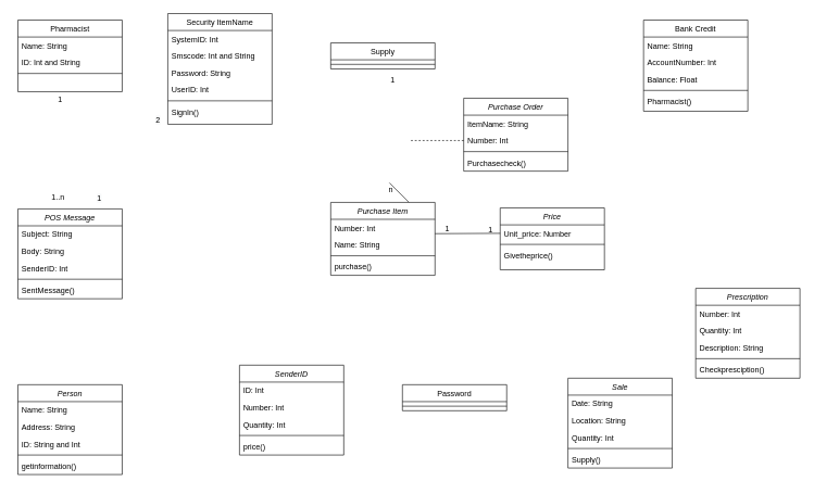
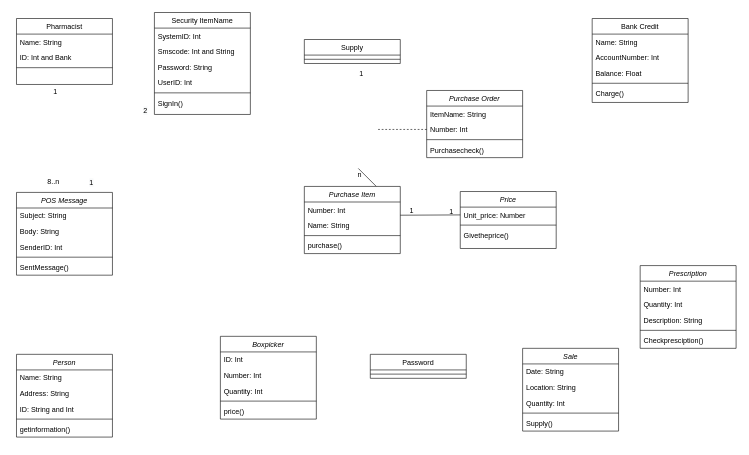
  <mxCell id="0" />
  <mxCell id="1" parent="0" />
  <mxCell id="2" value="Person" style="swimlane;fontStyle=2;align=center;verticalAlign=top;childLayout=stackLayout;horizontal=1;startSize=26;horizontalStack=0;resizeParent=1;resizeLast=0;collapsible=1;marginBottom=0;rounded=0;shadow=0;strokeWidth=1;" parent="1" vertex="1"><mxGeometry x="20" y="590" width="160" height="138" as="geometry"><mxRectangle x="230" y="140" width="160" height="26" as="alternateBounds" /></mxGeometry></mxCell>
  <mxCell id="3" value="Name: String" style="text;align=left;verticalAlign=top;spacingLeft=4;spacingRight=4;overflow=hidden;rotatable=0;points=[[0,0.5],[1,0.5]];portConstraint=eastwest;" parent="2" vertex="1"><mxGeometry y="26" width="160" height="26" as="geometry" /></mxCell>
  <mxCell id="4" value="Address: String" style="text;align=left;verticalAlign=top;spacingLeft=4;spacingRight=4;overflow=hidden;rotatable=0;points=[[0,0.5],[1,0.5]];portConstraint=eastwest;rounded=0;shadow=0;html=0;" parent="2" vertex="1"><mxGeometry y="52" width="160" height="26" as="geometry" /></mxCell>
  <mxCell id="5" value="ID: String and Int" style="text;align=left;verticalAlign=top;spacingLeft=4;spacingRight=4;overflow=hidden;rotatable=0;points=[[0,0.5],[1,0.5]];portConstraint=eastwest;rounded=0;shadow=0;html=0;" parent="2" vertex="1"><mxGeometry y="78" width="160" height="26" as="geometry" /></mxCell>
  <mxCell id="6" value="" style="line;html=1;strokeWidth=1;align=left;verticalAlign=middle;spacingTop=-1;spacingLeft=3;spacingRight=3;rotatable=0;labelPosition=right;points=[];portConstraint=eastwest;" parent="2" vertex="1"><mxGeometry y="104" width="160" height="8" as="geometry" /></mxCell>
  <mxCell id="7" value="getinformation()" style="text;align=left;verticalAlign=top;spacingLeft=4;spacingRight=4;overflow=hidden;rotatable=0;points=[[0,0.5],[1,0.5]];portConstraint=eastwest;" parent="2" vertex="1"><mxGeometry y="112" width="160" height="26" as="geometry" /></mxCell>
  <mxCell id="8" value="Pharmacist" style="swimlane;fontStyle=0;align=center;verticalAlign=top;childLayout=stackLayout;horizontal=1;startSize=26;horizontalStack=0;resizeParent=1;resizeLast=0;collapsible=1;marginBottom=0;rounded=0;shadow=0;strokeWidth=1;" parent="1" vertex="1"><mxGeometry x="20" y="30" width="160" height="110" as="geometry"><mxRectangle x="130" y="380" width="160" height="26" as="alternateBounds" /></mxGeometry></mxCell>
  <mxCell id="9" value="Name: String" style="text;align=left;verticalAlign=top;spacingLeft=4;spacingRight=4;overflow=hidden;rotatable=0;points=[[0,0.5],[1,0.5]];portConstraint=eastwest;" parent="8" vertex="1"><mxGeometry y="26" width="160" height="26" as="geometry" /></mxCell>
- <mxCell id="10" value="ID: Int and String" style="text;align=left;verticalAlign=top;spacingLeft=4;spacingRight=4;overflow=hidden;rotatable=0;points=[[0,0.5],[1,0.5]];portConstraint=eastwest;rounded=0;shadow=0;html=0;" parent="8" vertex="1"><mxGeometry y="52" width="160" height="26" as="geometry" /></mxCell>
+ <mxCell id="10" value="ID: Int and Bank" style="text;align=left;verticalAlign=top;spacingLeft=4;spacingRight=4;overflow=hidden;rotatable=0;points=[[0,0.5],[1,0.5]];portConstraint=eastwest;rounded=0;shadow=0;html=0;" parent="8" vertex="1"><mxGeometry y="52" width="160" height="26" as="geometry" /></mxCell>
  <mxCell id="11" value="" style="line;html=1;strokeWidth=1;align=left;verticalAlign=middle;spacingTop=-1;spacingLeft=3;spacingRight=3;rotatable=0;labelPosition=right;points=[];portConstraint=eastwest;" parent="8" vertex="1"><mxGeometry y="78" width="160" height="8" as="geometry" /></mxCell>
  <mxCell id="12" value="Supply" style="swimlane;fontStyle=0;align=center;verticalAlign=top;childLayout=stackLayout;horizontal=1;startSize=26;horizontalStack=0;resizeParent=1;resizeLast=0;collapsible=1;marginBottom=0;rounded=0;shadow=0;strokeWidth=1;" parent="1" vertex="1"><mxGeometry x="500" y="65" width="160" height="40" as="geometry"><mxRectangle x="340" y="380" width="170" height="26" as="alternateBounds" /></mxGeometry></mxCell>
  <mxCell id="13" value="" style="line;html=1;strokeWidth=1;align=left;verticalAlign=middle;spacingTop=-1;spacingLeft=3;spacingRight=3;rotatable=0;labelPosition=right;points=[];portConstraint=eastwest;" parent="12" vertex="1"><mxGeometry y="26" width="160" height="14" as="geometry" /></mxCell>
  <mxCell id="14" value="Security ItemName" style="swimlane;fontStyle=0;align=center;verticalAlign=top;childLayout=stackLayout;horizontal=1;startSize=26;horizontalStack=0;resizeParent=1;resizeLast=0;collapsible=1;marginBottom=0;rounded=0;shadow=0;strokeWidth=1;" parent="1" vertex="1"><mxGeometry x="250" y="20" width="160" height="170" as="geometry"><mxRectangle x="550" y="140" width="160" height="26" as="alternateBounds" /></mxGeometry></mxCell>
  <mxCell id="15" value="SystemID: Int" style="text;align=left;verticalAlign=top;spacingLeft=4;spacingRight=4;overflow=hidden;rotatable=0;points=[[0,0.5],[1,0.5]];portConstraint=eastwest;" parent="14" vertex="1"><mxGeometry y="26" width="160" height="26" as="geometry" /></mxCell>
  <mxCell id="16" value="Smscode: Int and String" style="text;align=left;verticalAlign=top;spacingLeft=4;spacingRight=4;overflow=hidden;rotatable=0;points=[[0,0.5],[1,0.5]];portConstraint=eastwest;rounded=0;shadow=0;html=0;" parent="14" vertex="1"><mxGeometry y="52" width="160" height="26" as="geometry" /></mxCell>
  <mxCell id="17" value="Password: String" style="text;align=left;verticalAlign=top;spacingLeft=4;spacingRight=4;overflow=hidden;rotatable=0;points=[[0,0.5],[1,0.5]];portConstraint=eastwest;rounded=0;shadow=0;html=0;" parent="14" vertex="1"><mxGeometry y="78" width="160" height="26" as="geometry" /></mxCell>
  <mxCell id="18" value="UserID: Int" style="text;align=left;verticalAlign=top;spacingLeft=4;spacingRight=4;overflow=hidden;rotatable=0;points=[[0,0.5],[1,0.5]];portConstraint=eastwest;rounded=0;shadow=0;html=0;" parent="14" vertex="1"><mxGeometry y="104" width="160" height="26" as="geometry" /></mxCell>
  <mxCell id="19" value="" style="line;html=1;strokeWidth=1;align=left;verticalAlign=middle;spacingTop=-1;spacingLeft=3;spacingRight=3;rotatable=0;labelPosition=right;points=[];portConstraint=eastwest;" parent="14" vertex="1"><mxGeometry y="130" width="160" height="8" as="geometry" /></mxCell>
  <mxCell id="20" value="SignIn()" style="text;align=left;verticalAlign=top;spacingLeft=4;spacingRight=4;overflow=hidden;rotatable=0;points=[[0,0.5],[1,0.5]];portConstraint=eastwest;" parent="14" vertex="1"><mxGeometry y="138" width="160" height="26" as="geometry" /></mxCell>
  <mxCell id="21" value="Purchase Order" style="swimlane;fontStyle=2;align=center;verticalAlign=top;childLayout=stackLayout;horizontal=1;startSize=26;horizontalStack=0;resizeParent=1;resizeLast=0;collapsible=1;marginBottom=0;rounded=0;shadow=0;strokeWidth=1;" vertex="1" parent="1"><mxGeometry x="704" y="150" width="160" height="112" as="geometry"><mxRectangle x="230" y="140" width="160" height="26" as="alternateBounds" /></mxGeometry></mxCell>
  <mxCell id="22" value="ItemName: String" style="text;align=left;verticalAlign=top;spacingLeft=4;spacingRight=4;overflow=hidden;rotatable=0;points=[[0,0.5],[1,0.5]];portConstraint=eastwest;" vertex="1" parent="21"><mxGeometry y="26" width="160" height="26" as="geometry" /></mxCell>
  <mxCell id="23" value="Number: Int" style="text;align=left;verticalAlign=top;spacingLeft=4;spacingRight=4;overflow=hidden;rotatable=0;points=[[0,0.5],[1,0.5]];portConstraint=eastwest;rounded=0;shadow=0;html=0;" vertex="1" parent="21"><mxGeometry y="52" width="160" height="26" as="geometry" /></mxCell>
  <mxCell id="24" value="" style="line;html=1;strokeWidth=1;align=left;verticalAlign=middle;spacingTop=-1;spacingLeft=3;spacingRight=3;rotatable=0;labelPosition=right;points=[];portConstraint=eastwest;" vertex="1" parent="21"><mxGeometry y="78" width="160" height="8" as="geometry" /></mxCell>
  <mxCell id="25" value="Purchasecheck()" style="text;align=left;verticalAlign=top;spacingLeft=4;spacingRight=4;overflow=hidden;rotatable=0;points=[[0,0.5],[1,0.5]];portConstraint=eastwest;" vertex="1" parent="21"><mxGeometry y="86" width="160" height="26" as="geometry" /></mxCell>
- <mxCell id="26" value="SenderID" style="swimlane;fontStyle=2;align=center;verticalAlign=top;childLayout=stackLayout;horizontal=1;startSize=26;horizontalStack=0;resizeParent=1;resizeLast=0;collapsible=1;marginBottom=0;rounded=0;shadow=0;strokeWidth=1;" vertex="1" parent="1"><mxGeometry x="360" y="560" width="160" height="138" as="geometry"><mxRectangle x="230" y="140" width="160" height="26" as="alternateBounds" /></mxGeometry></mxCell>
+ <mxCell id="26" value="Boxpicker" style="swimlane;fontStyle=2;align=center;verticalAlign=top;childLayout=stackLayout;horizontal=1;startSize=26;horizontalStack=0;resizeParent=1;resizeLast=0;collapsible=1;marginBottom=0;rounded=0;shadow=0;strokeWidth=1;" vertex="1" parent="1"><mxGeometry x="360" y="560" width="160" height="138" as="geometry"><mxRectangle x="230" y="140" width="160" height="26" as="alternateBounds" /></mxGeometry></mxCell>
  <mxCell id="27" value="ID: Int" style="text;align=left;verticalAlign=top;spacingLeft=4;spacingRight=4;overflow=hidden;rotatable=0;points=[[0,0.5],[1,0.5]];portConstraint=eastwest;" vertex="1" parent="26"><mxGeometry y="26" width="160" height="26" as="geometry" /></mxCell>
  <mxCell id="28" value="Number: Int" style="text;align=left;verticalAlign=top;spacingLeft=4;spacingRight=4;overflow=hidden;rotatable=0;points=[[0,0.5],[1,0.5]];portConstraint=eastwest;rounded=0;shadow=0;html=0;" vertex="1" parent="26"><mxGeometry y="52" width="160" height="26" as="geometry" /></mxCell>
  <mxCell id="29" value="Quantity: Int" style="text;align=left;verticalAlign=top;spacingLeft=4;spacingRight=4;overflow=hidden;rotatable=0;points=[[0,0.5],[1,0.5]];portConstraint=eastwest;rounded=0;shadow=0;html=0;" vertex="1" parent="26"><mxGeometry y="78" width="160" height="26" as="geometry" /></mxCell>
  <mxCell id="30" value="" style="line;html=1;strokeWidth=1;align=left;verticalAlign=middle;spacingTop=-1;spacingLeft=3;spacingRight=3;rotatable=0;labelPosition=right;points=[];portConstraint=eastwest;" vertex="1" parent="26"><mxGeometry y="104" width="160" height="8" as="geometry" /></mxCell>
  <mxCell id="31" value="price()" style="text;align=left;verticalAlign=top;spacingLeft=4;spacingRight=4;overflow=hidden;rotatable=0;points=[[0,0.5],[1,0.5]];portConstraint=eastwest;" vertex="1" parent="26"><mxGeometry y="112" width="160" height="26" as="geometry" /></mxCell>
  <mxCell id="32" value="Price" style="swimlane;fontStyle=2;align=center;verticalAlign=top;childLayout=stackLayout;horizontal=1;startSize=26;horizontalStack=0;resizeParent=1;resizeLast=0;collapsible=1;marginBottom=0;rounded=0;shadow=0;strokeWidth=1;" vertex="1" parent="1"><mxGeometry x="760" y="318.5" width="160" height="95" as="geometry"><mxRectangle x="230" y="140" width="160" height="26" as="alternateBounds" /></mxGeometry></mxCell>
  <mxCell id="33" value="Unit_price: Number" style="text;align=left;verticalAlign=top;spacingLeft=4;spacingRight=4;overflow=hidden;rotatable=0;points=[[0,0.5],[1,0.5]];portConstraint=eastwest;" vertex="1" parent="32"><mxGeometry y="26" width="160" height="26" as="geometry" /></mxCell>
  <mxCell id="34" value="" style="line;html=1;strokeWidth=1;align=left;verticalAlign=middle;spacingTop=-1;spacingLeft=3;spacingRight=3;rotatable=0;labelPosition=right;points=[];portConstraint=eastwest;" vertex="1" parent="32"><mxGeometry y="52" width="160" height="8" as="geometry" /></mxCell>
  <mxCell id="35" value="Givetheprice()" style="text;align=left;verticalAlign=top;spacingLeft=4;spacingRight=4;overflow=hidden;rotatable=0;points=[[0,0.5],[1,0.5]];portConstraint=eastwest;" vertex="1" parent="32"><mxGeometry y="60" width="160" height="26" as="geometry" /></mxCell>
  <mxCell id="36" value="Prescription" style="swimlane;fontStyle=2;align=center;verticalAlign=top;childLayout=stackLayout;horizontal=1;startSize=26;horizontalStack=0;resizeParent=1;resizeLast=0;collapsible=1;marginBottom=0;rounded=0;shadow=0;strokeWidth=1;" vertex="1" parent="1"><mxGeometry x="1060" y="442" width="160" height="138" as="geometry"><mxRectangle x="230" y="140" width="160" height="26" as="alternateBounds" /></mxGeometry></mxCell>
  <mxCell id="37" value="Number: Int" style="text;align=left;verticalAlign=top;spacingLeft=4;spacingRight=4;overflow=hidden;rotatable=0;points=[[0,0.5],[1,0.5]];portConstraint=eastwest;" vertex="1" parent="36"><mxGeometry y="26" width="160" height="26" as="geometry" /></mxCell>
  <mxCell id="38" value="Quantity: Int" style="text;align=left;verticalAlign=top;spacingLeft=4;spacingRight=4;overflow=hidden;rotatable=0;points=[[0,0.5],[1,0.5]];portConstraint=eastwest;rounded=0;shadow=0;html=0;" vertex="1" parent="36"><mxGeometry y="52" width="160" height="26" as="geometry" /></mxCell>
  <mxCell id="39" value="Description: String" style="text;align=left;verticalAlign=top;spacingLeft=4;spacingRight=4;overflow=hidden;rotatable=0;points=[[0,0.5],[1,0.5]];portConstraint=eastwest;rounded=0;shadow=0;html=0;" vertex="1" parent="36"><mxGeometry y="78" width="160" height="26" as="geometry" /></mxCell>
  <mxCell id="40" value="" style="line;html=1;strokeWidth=1;align=left;verticalAlign=middle;spacingTop=-1;spacingLeft=3;spacingRight=3;rotatable=0;labelPosition=right;points=[];portConstraint=eastwest;" vertex="1" parent="36"><mxGeometry y="104" width="160" height="8" as="geometry" /></mxCell>
  <mxCell id="41" value="Checkpresciption()" style="text;align=left;verticalAlign=top;spacingLeft=4;spacingRight=4;overflow=hidden;rotatable=0;points=[[0,0.5],[1,0.5]];portConstraint=eastwest;" vertex="1" parent="36"><mxGeometry y="112" width="160" height="26" as="geometry" /></mxCell>
  <mxCell id="42" style="edgeStyle=orthogonalEdgeStyle;rounded=0;orthogonalLoop=1;jettySize=auto;html=1;exitX=0.25;exitY=0;exitDx=0;exitDy=0;entryX=0.251;entryY=0.962;entryDx=0;entryDy=0;entryPerimeter=0;strokeColor=none;startArrow=none;" edge="1" parent="1" target="7"><mxGeometry relative="1" as="geometry"><mxPoint x="82.5" y="158" as="sourcePoint" /></mxGeometry></mxCell>
  <mxCell id="43" value="POS Message" style="swimlane;fontStyle=2;align=center;verticalAlign=top;childLayout=stackLayout;horizontal=1;startSize=26;horizontalStack=0;resizeParent=1;resizeLast=0;collapsible=1;marginBottom=0;rounded=0;shadow=0;strokeWidth=1;" vertex="1" parent="1"><mxGeometry x="20" y="320" width="160" height="138" as="geometry"><mxRectangle x="230" y="140" width="160" height="26" as="alternateBounds" /></mxGeometry></mxCell>
  <mxCell id="44" value="Subject: String" style="text;align=left;verticalAlign=top;spacingLeft=4;spacingRight=4;overflow=hidden;rotatable=0;points=[[0,0.5],[1,0.5]];portConstraint=eastwest;" vertex="1" parent="43"><mxGeometry y="26" width="160" height="26" as="geometry" /></mxCell>
  <mxCell id="45" value="Body: String" style="text;align=left;verticalAlign=top;spacingLeft=4;spacingRight=4;overflow=hidden;rotatable=0;points=[[0,0.5],[1,0.5]];portConstraint=eastwest;rounded=0;shadow=0;html=0;" vertex="1" parent="43"><mxGeometry y="52" width="160" height="26" as="geometry" /></mxCell>
  <mxCell id="46" value="SenderID: Int" style="text;align=left;verticalAlign=top;spacingLeft=4;spacingRight=4;overflow=hidden;rotatable=0;points=[[0,0.5],[1,0.5]];portConstraint=eastwest;rounded=0;shadow=0;html=0;" vertex="1" parent="43"><mxGeometry y="78" width="160" height="26" as="geometry" /></mxCell>
  <mxCell id="47" value="" style="line;html=1;strokeWidth=1;align=left;verticalAlign=middle;spacingTop=-1;spacingLeft=3;spacingRight=3;rotatable=0;labelPosition=right;points=[];portConstraint=eastwest;" vertex="1" parent="43"><mxGeometry y="104" width="160" height="8" as="geometry" /></mxCell>
  <mxCell id="48" value="SentMessage()" style="text;align=left;verticalAlign=top;spacingLeft=4;spacingRight=4;overflow=hidden;rotatable=0;points=[[0,0.5],[1,0.5]];portConstraint=eastwest;" vertex="1" parent="43"><mxGeometry y="112" width="160" height="26" as="geometry" /></mxCell>
  <mxCell id="49" style="edgeStyle=none;rounded=0;orthogonalLoop=1;jettySize=auto;html=1;exitX=0.75;exitY=0;exitDx=0;exitDy=0;endArrow=none;endFill=0;" edge="1" parent="1" source="50" target="76"><mxGeometry relative="1" as="geometry" /></mxCell>
  <mxCell id="50" value="Purchase Item" style="swimlane;fontStyle=2;align=center;verticalAlign=top;childLayout=stackLayout;horizontal=1;startSize=26;horizontalStack=0;resizeParent=1;resizeLast=0;collapsible=1;marginBottom=0;rounded=0;shadow=0;strokeWidth=1;" vertex="1" parent="1"><mxGeometry x="500" y="310" width="160" height="112" as="geometry"><mxRectangle x="230" y="140" width="160" height="26" as="alternateBounds" /></mxGeometry></mxCell>
  <mxCell id="51" value="Number: Int" style="text;align=left;verticalAlign=top;spacingLeft=4;spacingRight=4;overflow=hidden;rotatable=0;points=[[0,0.5],[1,0.5]];portConstraint=eastwest;" vertex="1" parent="50"><mxGeometry y="26" width="160" height="26" as="geometry" /></mxCell>
  <mxCell id="52" value="Name: String" style="text;align=left;verticalAlign=top;spacingLeft=4;spacingRight=4;overflow=hidden;rotatable=0;points=[[0,0.5],[1,0.5]];portConstraint=eastwest;rounded=0;shadow=0;html=0;" vertex="1" parent="50"><mxGeometry y="52" width="160" height="26" as="geometry" /></mxCell>
  <mxCell id="53" value="" style="line;html=1;strokeWidth=1;align=left;verticalAlign=middle;spacingTop=-1;spacingLeft=3;spacingRight=3;rotatable=0;labelPosition=right;points=[];portConstraint=eastwest;" vertex="1" parent="50"><mxGeometry y="78" width="160" height="8" as="geometry" /></mxCell>
  <mxCell id="54" value="purchase()" style="text;align=left;verticalAlign=top;spacingLeft=4;spacingRight=4;overflow=hidden;rotatable=0;points=[[0,0.5],[1,0.5]];portConstraint=eastwest;" vertex="1" parent="50"><mxGeometry y="86" width="160" height="26" as="geometry" /></mxCell>
  <mxCell id="55" value="Password" style="swimlane;fontStyle=0;align=center;verticalAlign=top;childLayout=stackLayout;horizontal=1;startSize=26;horizontalStack=0;resizeParent=1;resizeLast=0;collapsible=1;marginBottom=0;rounded=0;shadow=0;strokeWidth=1;" vertex="1" parent="1"><mxGeometry x="610" y="590" width="160" height="40" as="geometry"><mxRectangle x="340" y="380" width="170" height="26" as="alternateBounds" /></mxGeometry></mxCell>
  <mxCell id="56" value="" style="line;html=1;strokeWidth=1;align=left;verticalAlign=middle;spacingTop=-1;spacingLeft=3;spacingRight=3;rotatable=0;labelPosition=right;points=[];portConstraint=eastwest;" vertex="1" parent="55"><mxGeometry y="26" width="160" height="14" as="geometry" /></mxCell>
  <mxCell id="57" value="Sale" style="swimlane;fontStyle=2;align=center;verticalAlign=top;childLayout=stackLayout;horizontal=1;startSize=26;horizontalStack=0;resizeParent=1;resizeLast=0;collapsible=1;marginBottom=0;rounded=0;shadow=0;strokeWidth=1;" vertex="1" parent="1"><mxGeometry x="864" y="580" width="160" height="138" as="geometry"><mxRectangle x="230" y="140" width="160" height="26" as="alternateBounds" /></mxGeometry></mxCell>
  <mxCell id="58" value="Date: String" style="text;align=left;verticalAlign=top;spacingLeft=4;spacingRight=4;overflow=hidden;rotatable=0;points=[[0,0.5],[1,0.5]];portConstraint=eastwest;" vertex="1" parent="57"><mxGeometry y="26" width="160" height="26" as="geometry" /></mxCell>
  <mxCell id="59" value="Location: String" style="text;align=left;verticalAlign=top;spacingLeft=4;spacingRight=4;overflow=hidden;rotatable=0;points=[[0,0.5],[1,0.5]];portConstraint=eastwest;rounded=0;shadow=0;html=0;" vertex="1" parent="57"><mxGeometry y="52" width="160" height="26" as="geometry" /></mxCell>
  <mxCell id="60" value="Quantity: Int" style="text;align=left;verticalAlign=top;spacingLeft=4;spacingRight=4;overflow=hidden;rotatable=0;points=[[0,0.5],[1,0.5]];portConstraint=eastwest;rounded=0;shadow=0;html=0;" vertex="1" parent="57"><mxGeometry y="78" width="160" height="26" as="geometry" /></mxCell>
  <mxCell id="61" value="" style="line;html=1;strokeWidth=1;align=left;verticalAlign=middle;spacingTop=-1;spacingLeft=3;spacingRight=3;rotatable=0;labelPosition=right;points=[];portConstraint=eastwest;" vertex="1" parent="57"><mxGeometry y="104" width="160" height="8" as="geometry" /></mxCell>
  <mxCell id="62" value="Supply()" style="text;align=left;verticalAlign=top;spacingLeft=4;spacingRight=4;overflow=hidden;rotatable=0;points=[[0,0.5],[1,0.5]];portConstraint=eastwest;" vertex="1" parent="57"><mxGeometry y="112" width="160" height="26" as="geometry" /></mxCell>
  <mxCell id="63" value="Bank Credit" style="swimlane;fontStyle=0;align=center;verticalAlign=top;childLayout=stackLayout;horizontal=1;startSize=26;horizontalStack=0;resizeParent=1;resizeLast=0;collapsible=1;marginBottom=0;rounded=0;shadow=0;strokeWidth=1;" vertex="1" parent="1"><mxGeometry x="980" y="30" width="160" height="140" as="geometry"><mxRectangle x="550" y="140" width="160" height="26" as="alternateBounds" /></mxGeometry></mxCell>
  <mxCell id="64" value="Name: String" style="text;align=left;verticalAlign=top;spacingLeft=4;spacingRight=4;overflow=hidden;rotatable=0;points=[[0,0.5],[1,0.5]];portConstraint=eastwest;" vertex="1" parent="63"><mxGeometry y="26" width="160" height="26" as="geometry" /></mxCell>
  <mxCell id="65" value="AccountNumber: Int" style="text;align=left;verticalAlign=top;spacingLeft=4;spacingRight=4;overflow=hidden;rotatable=0;points=[[0,0.5],[1,0.5]];portConstraint=eastwest;rounded=0;shadow=0;html=0;" vertex="1" parent="63"><mxGeometry y="52" width="160" height="26" as="geometry" /></mxCell>
  <mxCell id="66" value="Balance: Float" style="text;align=left;verticalAlign=top;spacingLeft=4;spacingRight=4;overflow=hidden;rotatable=0;points=[[0,0.5],[1,0.5]];portConstraint=eastwest;rounded=0;shadow=0;html=0;" vertex="1" parent="63"><mxGeometry y="78" width="160" height="26" as="geometry" /></mxCell>
  <mxCell id="67" value="" style="line;html=1;strokeWidth=1;align=left;verticalAlign=middle;spacingTop=-1;spacingLeft=3;spacingRight=3;rotatable=0;labelPosition=right;points=[];portConstraint=eastwest;" vertex="1" parent="63"><mxGeometry y="104" width="160" height="8" as="geometry" /></mxCell>
- <mxCell id="68" value="Pharmacist()" style="text;align=left;verticalAlign=top;spacingLeft=4;spacingRight=4;overflow=hidden;rotatable=0;points=[[0,0.5],[1,0.5]];portConstraint=eastwest;" vertex="1" parent="63"><mxGeometry y="112" width="160" height="26" as="geometry" /></mxCell>
+ <mxCell id="68" value="Charge()" style="text;align=left;verticalAlign=top;spacingLeft=4;spacingRight=4;overflow=hidden;rotatable=0;points=[[0,0.5],[1,0.5]];portConstraint=eastwest;" vertex="1" parent="63"><mxGeometry y="112" width="160" height="26" as="geometry" /></mxCell>
  <mxCell id="69" value="1" style="resizable=0;align=left;verticalAlign=bottom;labelBackgroundColor=none;fontSize=12;" connectable="0" vertex="1" parent="1"><mxGeometry x="80" y="160" as="geometry" /></mxCell>
  <mxCell id="70" value="" style="edgeStyle=orthogonalEdgeStyle;rounded=0;orthogonalLoop=1;jettySize=auto;html=1;exitX=0.25;exitY=0;exitDx=0;exitDy=0;entryX=0.251;entryY=0.962;entryDx=0;entryDy=0;entryPerimeter=0;strokeColor=none;endArrow=none;" edge="1" parent="1" source="43"><mxGeometry relative="1" as="geometry"><mxPoint x="60" y="320" as="sourcePoint" /><mxPoint x="82.51" y="186.86" as="targetPoint" /></mxGeometry></mxCell>
  <mxCell id="71" value="&lt;span style=&quot;color: rgb(0 , 0 , 0) ; font-family: &amp;#34;helvetica&amp;#34; ; font-size: 12px ; font-style: normal ; font-weight: 400 ; letter-spacing: normal ; text-align: left ; text-indent: 0px ; text-transform: none ; word-spacing: 0px ; background-color: rgb(248 , 249 , 250) ; display: inline ; float: none&quot;&gt;1&lt;/span&gt;" style="text;whiteSpace=wrap;html=1;" vertex="1" parent="1"><mxGeometry x="140" y="290" width="10" height="30" as="geometry" /></mxCell>
  <mxCell id="72" value="&lt;span style=&quot;color: rgb(0 , 0 , 0) ; font-family: &amp;#34;helvetica&amp;#34; ; font-size: 12px ; font-style: normal ; font-weight: 400 ; letter-spacing: normal ; text-align: left ; text-indent: 0px ; text-transform: none ; word-spacing: 0px ; background-color: rgb(248 , 249 , 250) ; display: inline ; float: none&quot;&gt;2&lt;/span&gt;" style="text;whiteSpace=wrap;html=1;" vertex="1" parent="1"><mxGeometry x="230" y="170" width="10" height="30" as="geometry" /></mxCell>
- <mxCell id="73" value="1..n" style="resizable=0;align=left;verticalAlign=bottom;labelBackgroundColor=none;fontSize=12;" connectable="0" vertex="1" parent="1"><mxGeometry x="70" y="310" as="geometry" /></mxCell>
+ <mxCell id="73" value="8..n" style="resizable=0;align=left;verticalAlign=bottom;labelBackgroundColor=none;fontSize=12;" connectable="0" vertex="1" parent="1"><mxGeometry x="70" y="310" as="geometry" /></mxCell>
  <mxCell id="74" style="edgeStyle=none;rounded=0;orthogonalLoop=1;jettySize=auto;html=1;exitX=0;exitY=0.5;exitDx=0;exitDy=0;endArrow=none;endFill=0;dashed=1;" edge="1" parent="1" source="23"><mxGeometry relative="1" as="geometry"><mxPoint x="620" y="215" as="targetPoint" /></mxGeometry></mxCell>
  <mxCell id="75" value="1" style="resizable=0;align=left;verticalAlign=bottom;labelBackgroundColor=none;fontSize=12;" connectable="0" vertex="1" parent="1"><mxGeometry x="590" y="130" as="geometry" /></mxCell>
  <mxCell id="76" value="n" style="resizable=0;align=left;verticalAlign=bottom;labelBackgroundColor=none;fontSize=12;" connectable="0" vertex="1" parent="1"><mxGeometry x="590" y="280" as="geometry"><mxPoint x="-3" y="18" as="offset" /></mxGeometry></mxCell>
  <mxCell id="77" style="edgeStyle=none;rounded=0;orthogonalLoop=1;jettySize=auto;html=1;exitX=0;exitY=0.5;exitDx=0;exitDy=0;entryX=1;entryY=0.846;entryDx=0;entryDy=0;entryPerimeter=0;endArrow=none;endFill=0;" edge="1" parent="1" source="33" target="51"><mxGeometry relative="1" as="geometry" /></mxCell>
  <mxCell id="78" value="1" style="resizable=0;align=left;verticalAlign=bottom;labelBackgroundColor=none;fontSize=12;" connectable="0" vertex="1" parent="1"><mxGeometry x="600" y="140" as="geometry"><mxPoint x="74" y="218" as="offset" /></mxGeometry></mxCell>
  <mxCell id="79" value="1" style="resizable=0;align=left;verticalAlign=bottom;labelBackgroundColor=none;fontSize=12;" connectable="0" vertex="1" parent="1"><mxGeometry x="740" y="360" as="geometry" /></mxCell>
